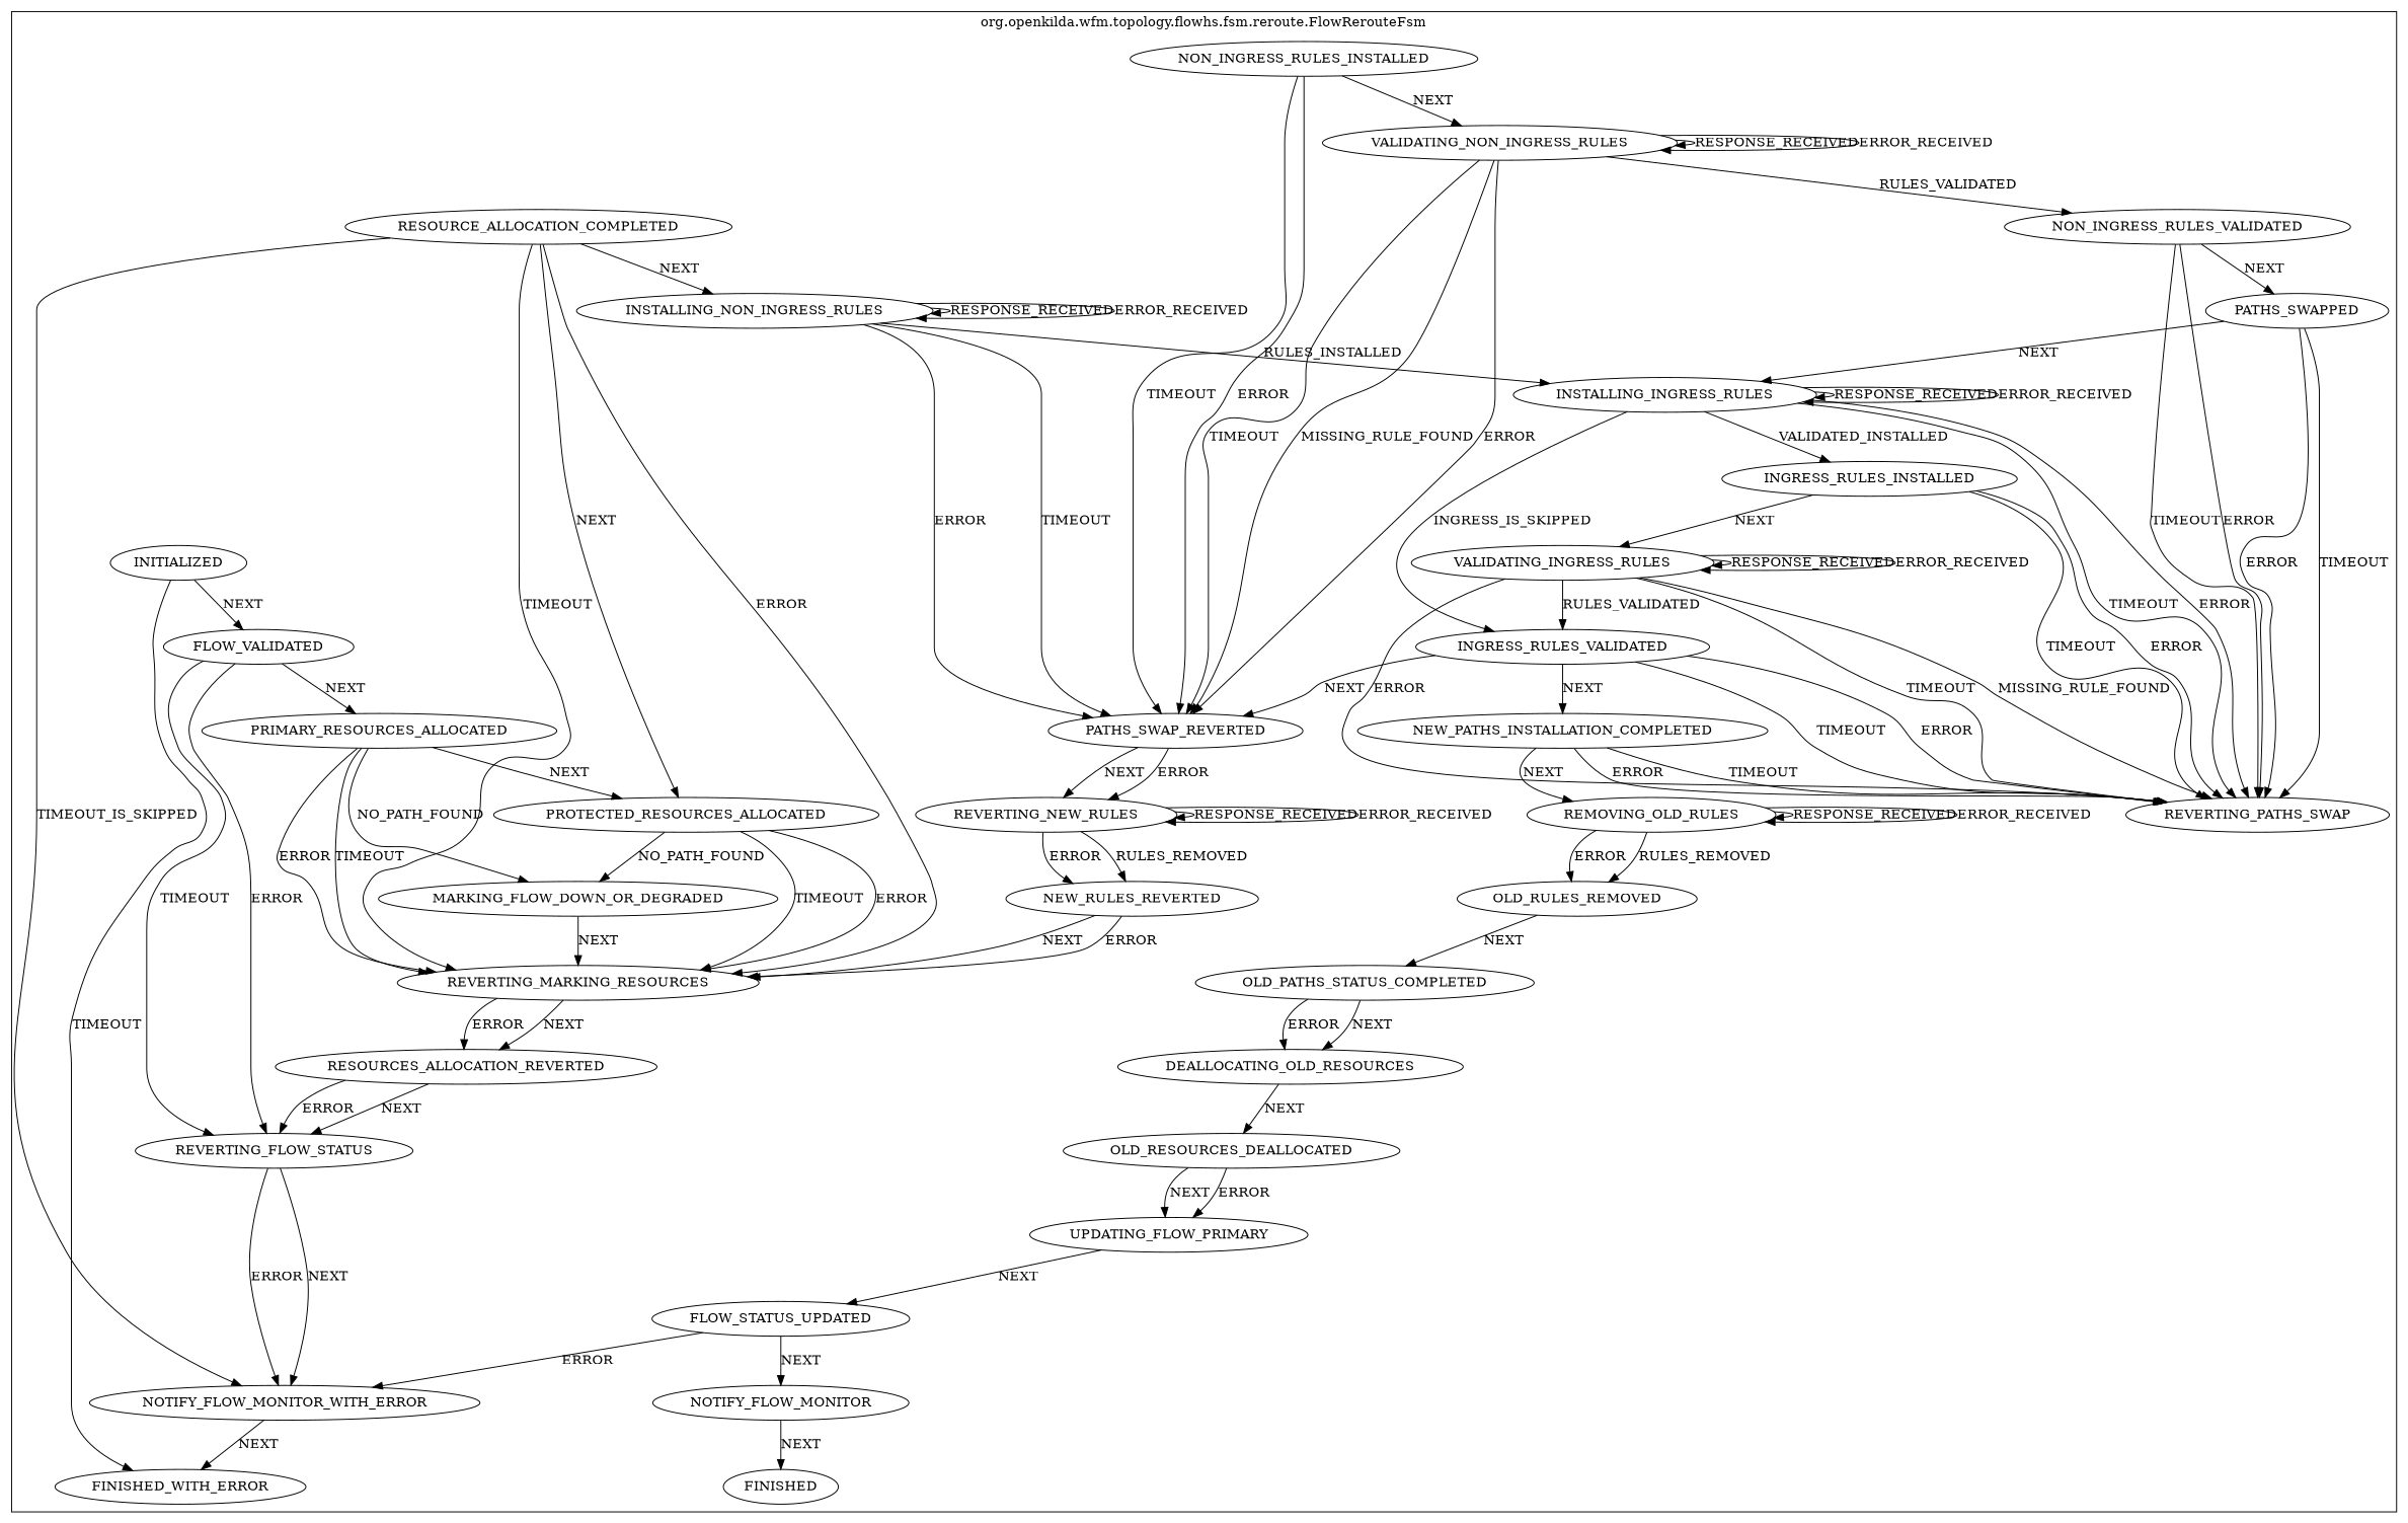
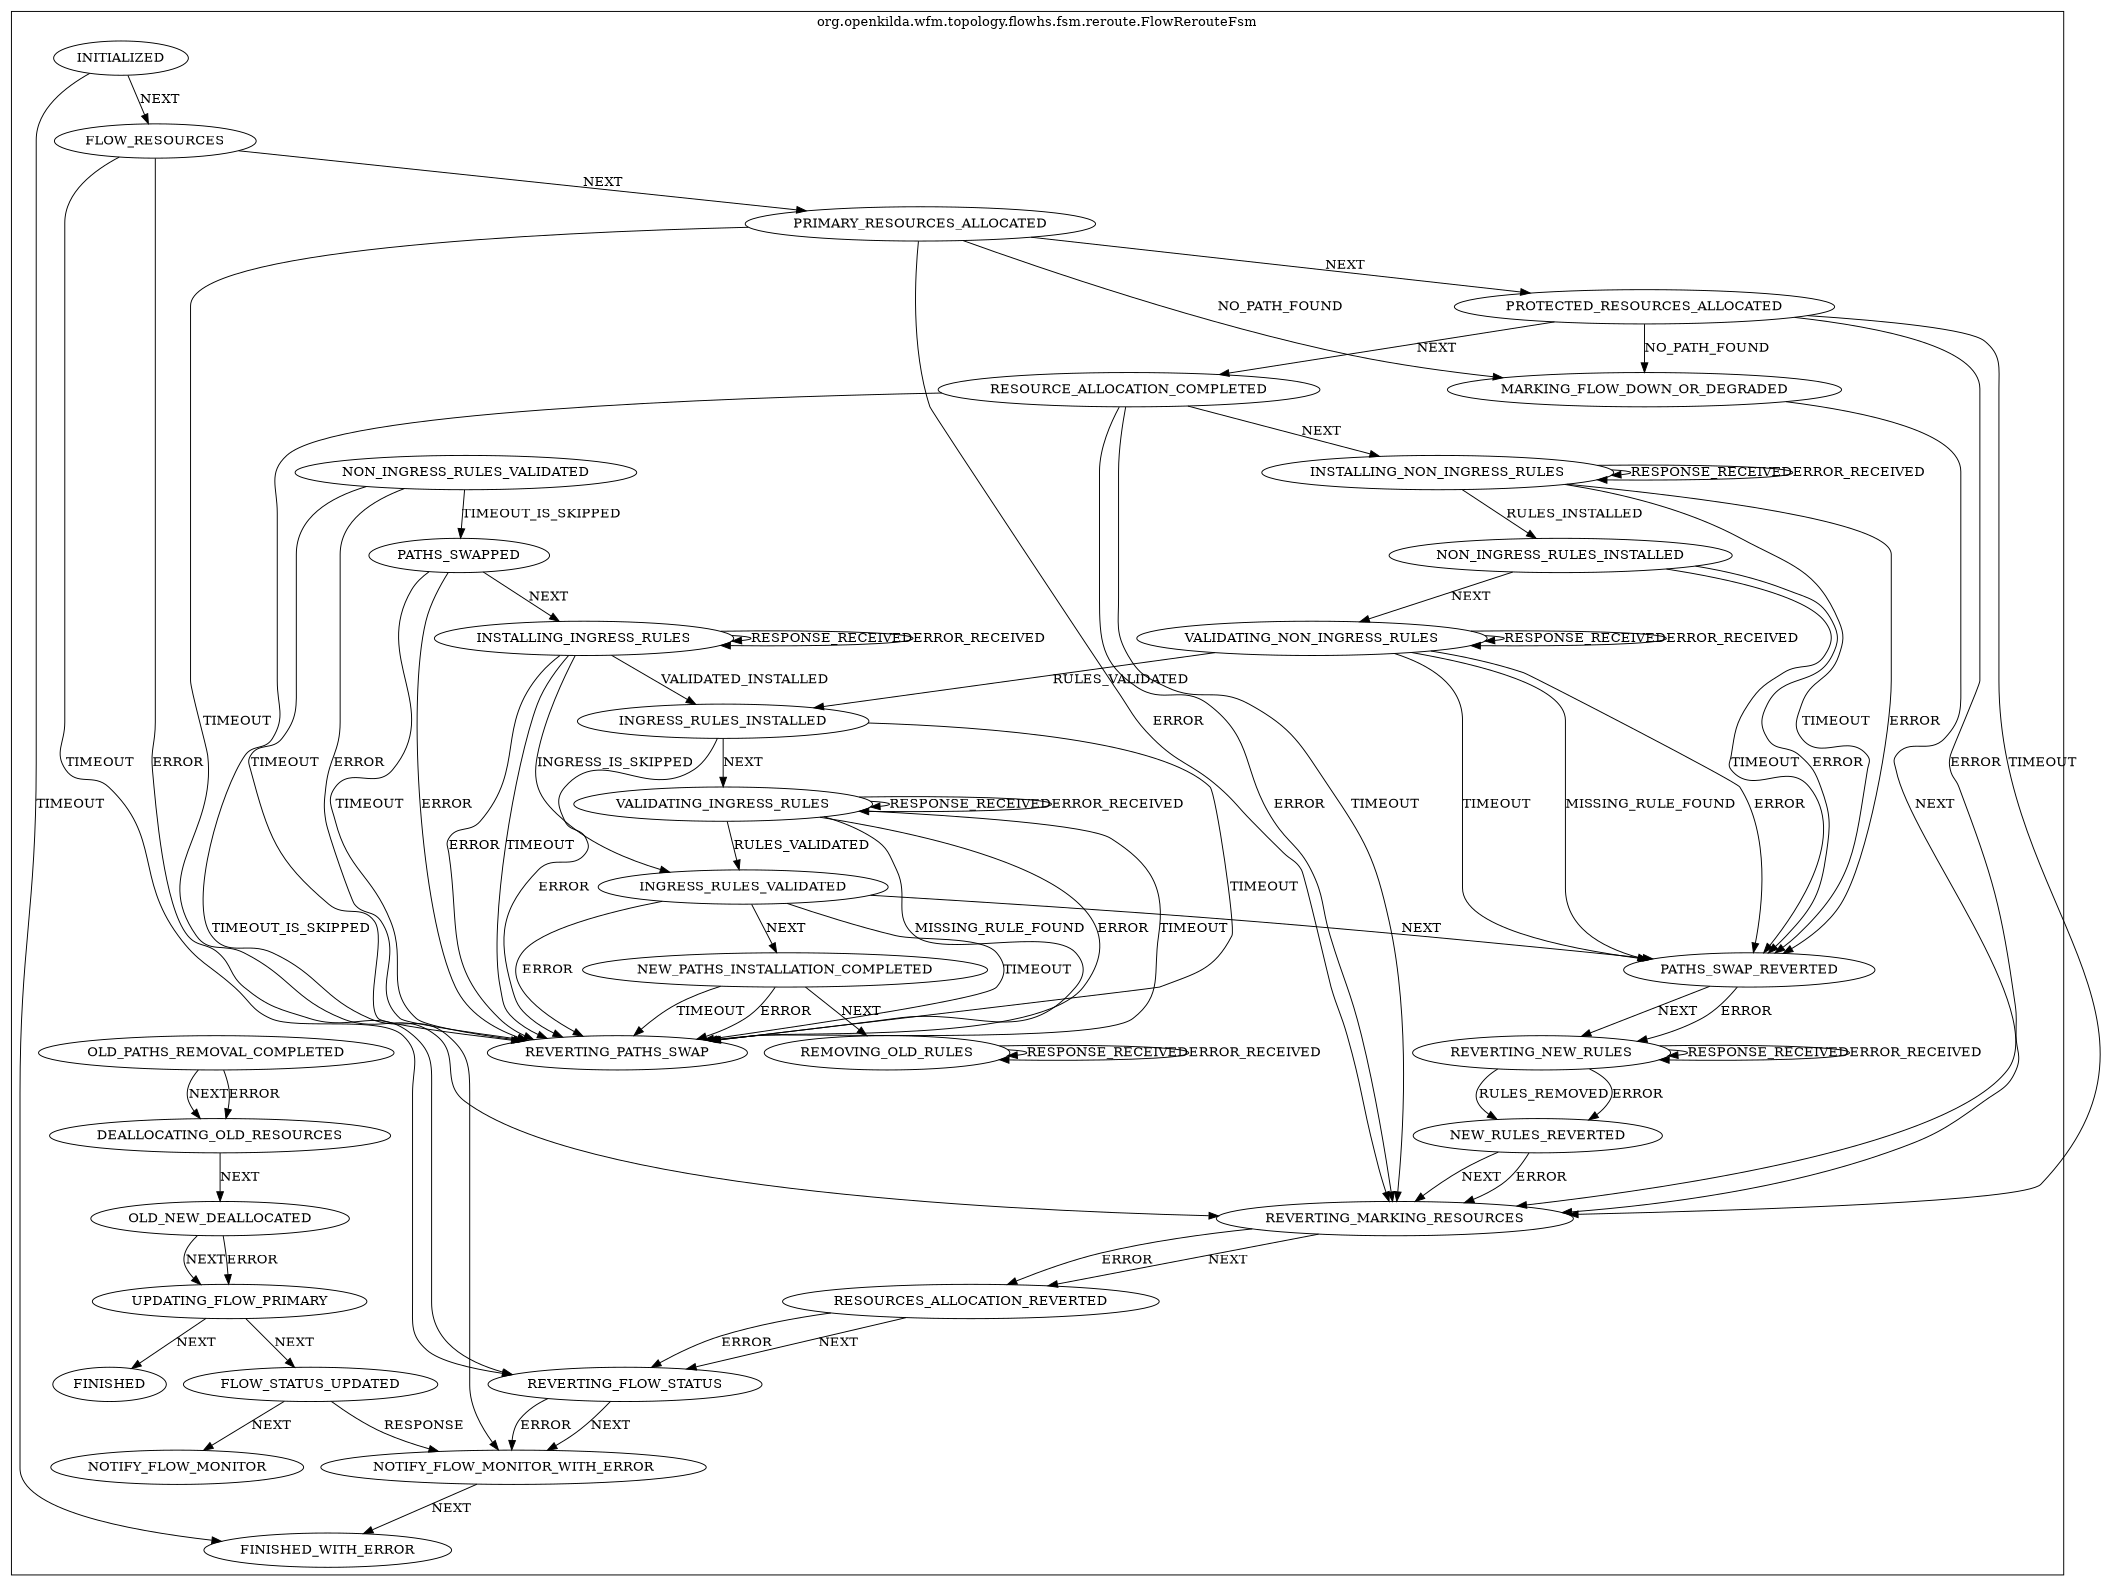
  digraph {
    compound=true
    n1 [label=INSTALLING_NON_INGRESS_RULES]
    n2 [label=NON_INGRESS_RULES_INSTALLED]
    n3 [label=PATHS_SWAP_REVERTED]
    n4 [label=INGRESS_RULES_VALIDATED]
    n5 [label=NEW_PATHS_INSTALLATION_COMPLETED]
    n6 [label=REVERTING_PATHS_SWAP]
    n7 [label=DEALLOCATING_OLD_RESOURCES]
-   n8 [label=OLD_RESOURCES_DEALLOCATED]
+   n8 [label=OLD_NEW_DEALLOCATED]
    n9 [label=INSTALLING_INGRESS_RULES]
    n10 [label=INGRESS_RULES_INSTALLED]
    n11 [label=VALIDATING_INGRESS_RULES]
    n12 [label=FINISHED_WITH_ERROR]
    n13 [label=FINISHED]
    n14 [label=NOTIFY_FLOW_MONITOR]
    n15 [label=NOTIFY_FLOW_MONITOR_WITH_ERROR]
    n16 [label=INITIALIZED]
-   n17 [label=FLOW_VALIDATED]
+   n17 [label=FLOW_RESOURCES]
    n18 [label=REVERTING_FLOW_STATUS]
-   n19 [label=OLD_PATHS_STATUS_COMPLETED]
+   n19 [label=OLD_PATHS_REMOVAL_COMPLETED]
    n20 [label=PRIMARY_RESOURCES_ALLOCATED]
    n21 [label=REMOVING_OLD_RULES]
    n22 [label=NON_INGRESS_RULES_VALIDATED]
    n23 [label=PATHS_SWAPPED]
    n24 [label=NEW_RULES_REVERTED]
    n25 [label=REVERTING_MARKING_RESOURCES]
    n26 [label=RESOURCE_ALLOCATION_COMPLETED]
    n27 [label=VALIDATING_NON_INGRESS_RULES]
    n28 [label=UPDATING_FLOW_PRIMARY]
    n29 [label=FLOW_STATUS_UPDATED]
    n30 [label=RESOURCES_ALLOCATION_REVERTED]
    n31 [label=MARKING_FLOW_DOWN_OR_DEGRADED]
    n32 [label=PROTECTED_RESOURCES_ALLOCATED]
-   n33 [label=OLD_RULES_REMOVED]
    n34 [label=REVERTING_NEW_RULES]
    subgraph cluster_1 {
      label="org.openkilda.wfm.topology.flowhs.fsm.reroute.FlowRerouteFsm"
      n1
      n2
      n3
      n4
      n5
      n6
      n7
      n8
      n9
      n10
      n11
      n12
      n13
      n14
      n15
      n16
      n17
      n18
      n19
      n20
      n21
      n22
      n23
      n24
      n25
      n26
      n27
      n28
      n29
      n30
      n31
      n32
-     n33
      n34
    }
    n1 -> n1 [label=RESPONSE_RECEIVED]
    n1 -> n1 [label=ERROR_RECEIVED]
-   n1 -> n9 [label=RULES_INSTALLED]
+   n1 -> n2 [label=RULES_INSTALLED]
    n1 -> n3 [label=TIMEOUT]
    n1 -> n3 [label=ERROR]
    n2 -> n3 [label=TIMEOUT]
    n2 -> n3 [label=ERROR]
    n2 -> n27 [label=NEXT]
    n3 -> n34 [label=NEXT]
    n3 -> n34 [label=ERROR]
    n4 -> n3 [label=NEXT]
    n4 -> n5 [label=NEXT]
    n4 -> n6 [label=TIMEOUT]
    n4 -> n6 [label=ERROR]
    n5 -> n6 [label=TIMEOUT]
    n5 -> n6 [label=ERROR]
    n5 -> n21 [label=NEXT]
    n7 -> n8 [label=NEXT]
    n8 -> n28 [label=NEXT]
    n8 -> n28 [label=ERROR]
    n9 -> n4 [label=INGRESS_IS_SKIPPED]
    n9 -> n6 [label=TIMEOUT]
    n9 -> n6 [label=ERROR]
    n9 -> n9 [label=RESPONSE_RECEIVED]
    n9 -> n9 [label=ERROR_RECEIVED]
    n9 -> n10 [label=VALIDATED_INSTALLED]
    n10 -> n6 [label=TIMEOUT]
    n10 -> n6 [label=ERROR]
    n10 -> n11 [label=NEXT]
    n11 -> n4 [label=RULES_VALIDATED]
    n11 -> n6 [label=TIMEOUT]
    n11 -> n6 [label=MISSING_RULE_FOUND]
    n11 -> n6 [label=ERROR]
    n11 -> n11 [label=RESPONSE_RECEIVED]
    n11 -> n11 [label=ERROR_RECEIVED]
-   n14 -> n13 [label=NEXT]
+   n28 -> n13 [label=NEXT]
    n15 -> n12 [label=NEXT]
    n16 -> n12 [label=TIMEOUT]
    n16 -> n17 [label=NEXT]
    n17 -> n18 [label=TIMEOUT]
    n17 -> n18 [label=ERROR]
    n17 -> n20 [label=NEXT]
    n18 -> n15 [label=NEXT]
    n18 -> n15 [label=ERROR]
    n19 -> n7 [label=NEXT]
    n19 -> n7 [label=ERROR]
    n20 -> n25 [label=TIMEOUT]
    n20 -> n25 [label=ERROR]
    n20 -> n31 [label=NO_PATH_FOUND]
    n20 -> n32 [label=NEXT]
    n21 -> n21 [label=RESPONSE_RECEIVED]
    n21 -> n21 [label=ERROR_RECEIVED]
-   n21 -> n33 [label=RULES_REMOVED]
-   n21 -> n33 [label=ERROR]
    n22 -> n6 [label=TIMEOUT]
    n22 -> n6 [label=ERROR]
-   n22 -> n23 [label=NEXT]
+   n22 -> n23 [label=TIMEOUT_IS_SKIPPED]
    n23 -> n6 [label=TIMEOUT]
    n23 -> n6 [label=ERROR]
    n23 -> n9 [label=NEXT]
    n24 -> n25 [label=NEXT]
    n24 -> n25 [label=ERROR]
    n25 -> n30 [label=NEXT]
    n25 -> n30 [label=ERROR]
    n26 -> n1 [label=NEXT]
    n26 -> n15 [label=TIMEOUT_IS_SKIPPED]
    n26 -> n25 [label=TIMEOUT]
    n26 -> n25 [label=ERROR]
    n27 -> n3 [label=TIMEOUT]
    n27 -> n3 [label=MISSING_RULE_FOUND]
    n27 -> n3 [label=ERROR]
-   n27 -> n22 [label=RULES_VALIDATED]
+   n27 -> n10 [label=RULES_VALIDATED]
    n27 -> n27 [label=RESPONSE_RECEIVED]
    n27 -> n27 [label=ERROR_RECEIVED]
    n28 -> n29 [label=NEXT]
    n29 -> n14 [label=NEXT]
-   n29 -> n15 [label=ERROR]
+   n29 -> n15 [label=RESPONSE]
    n30 -> n18 [label=NEXT]
    n30 -> n18 [label=ERROR]
    n31 -> n25 [label=NEXT]
    n32 -> n25 [label=TIMEOUT]
    n32 -> n25 [label=ERROR]
-   n26 -> n32 [label=NEXT]
+   n32 -> n26 [label=NEXT]
    n32 -> n31 [label=NO_PATH_FOUND]
-   n33 -> n19 [label=NEXT]
    n34 -> n24 [label=RULES_REMOVED]
    n34 -> n24 [label=ERROR]
    n34 -> n34 [label=RESPONSE_RECEIVED]
    n34 -> n34 [label=ERROR_RECEIVED]
  }
